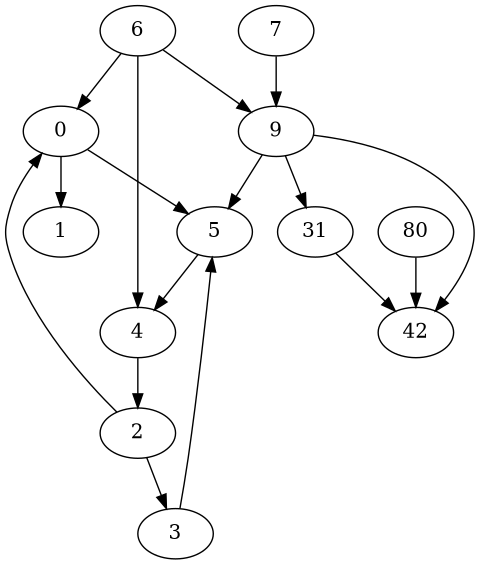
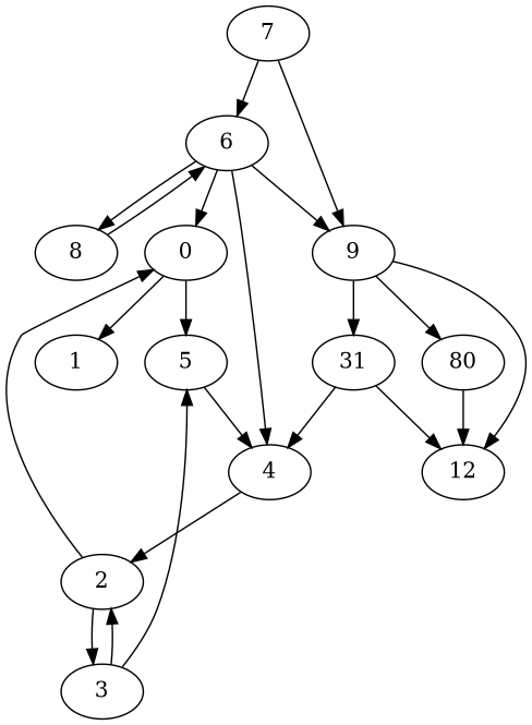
  digraph {
    0
    1
    5
    4
    2
    3
    6
+   8
    9
    n10 [label=80]
    n11 [label=31]
-   12 [label=42]
+   12
    7
    0 -> 1
    0 -> 5
    5 -> 4
    4 -> 2
    2 -> 0
    2 -> 3
    3 -> 5
+   3 -> 2
    6 -> 0
    6 -> 4
+   6 -> 8
    6 -> 9
-   9 -> 5
+   8 -> 6
+   9 -> n10
    9 -> n11
    9 -> 12
    n10 -> 12
+   n11 -> 4
    n11 -> 12
+   7 -> 6
    7 -> 9
  }
